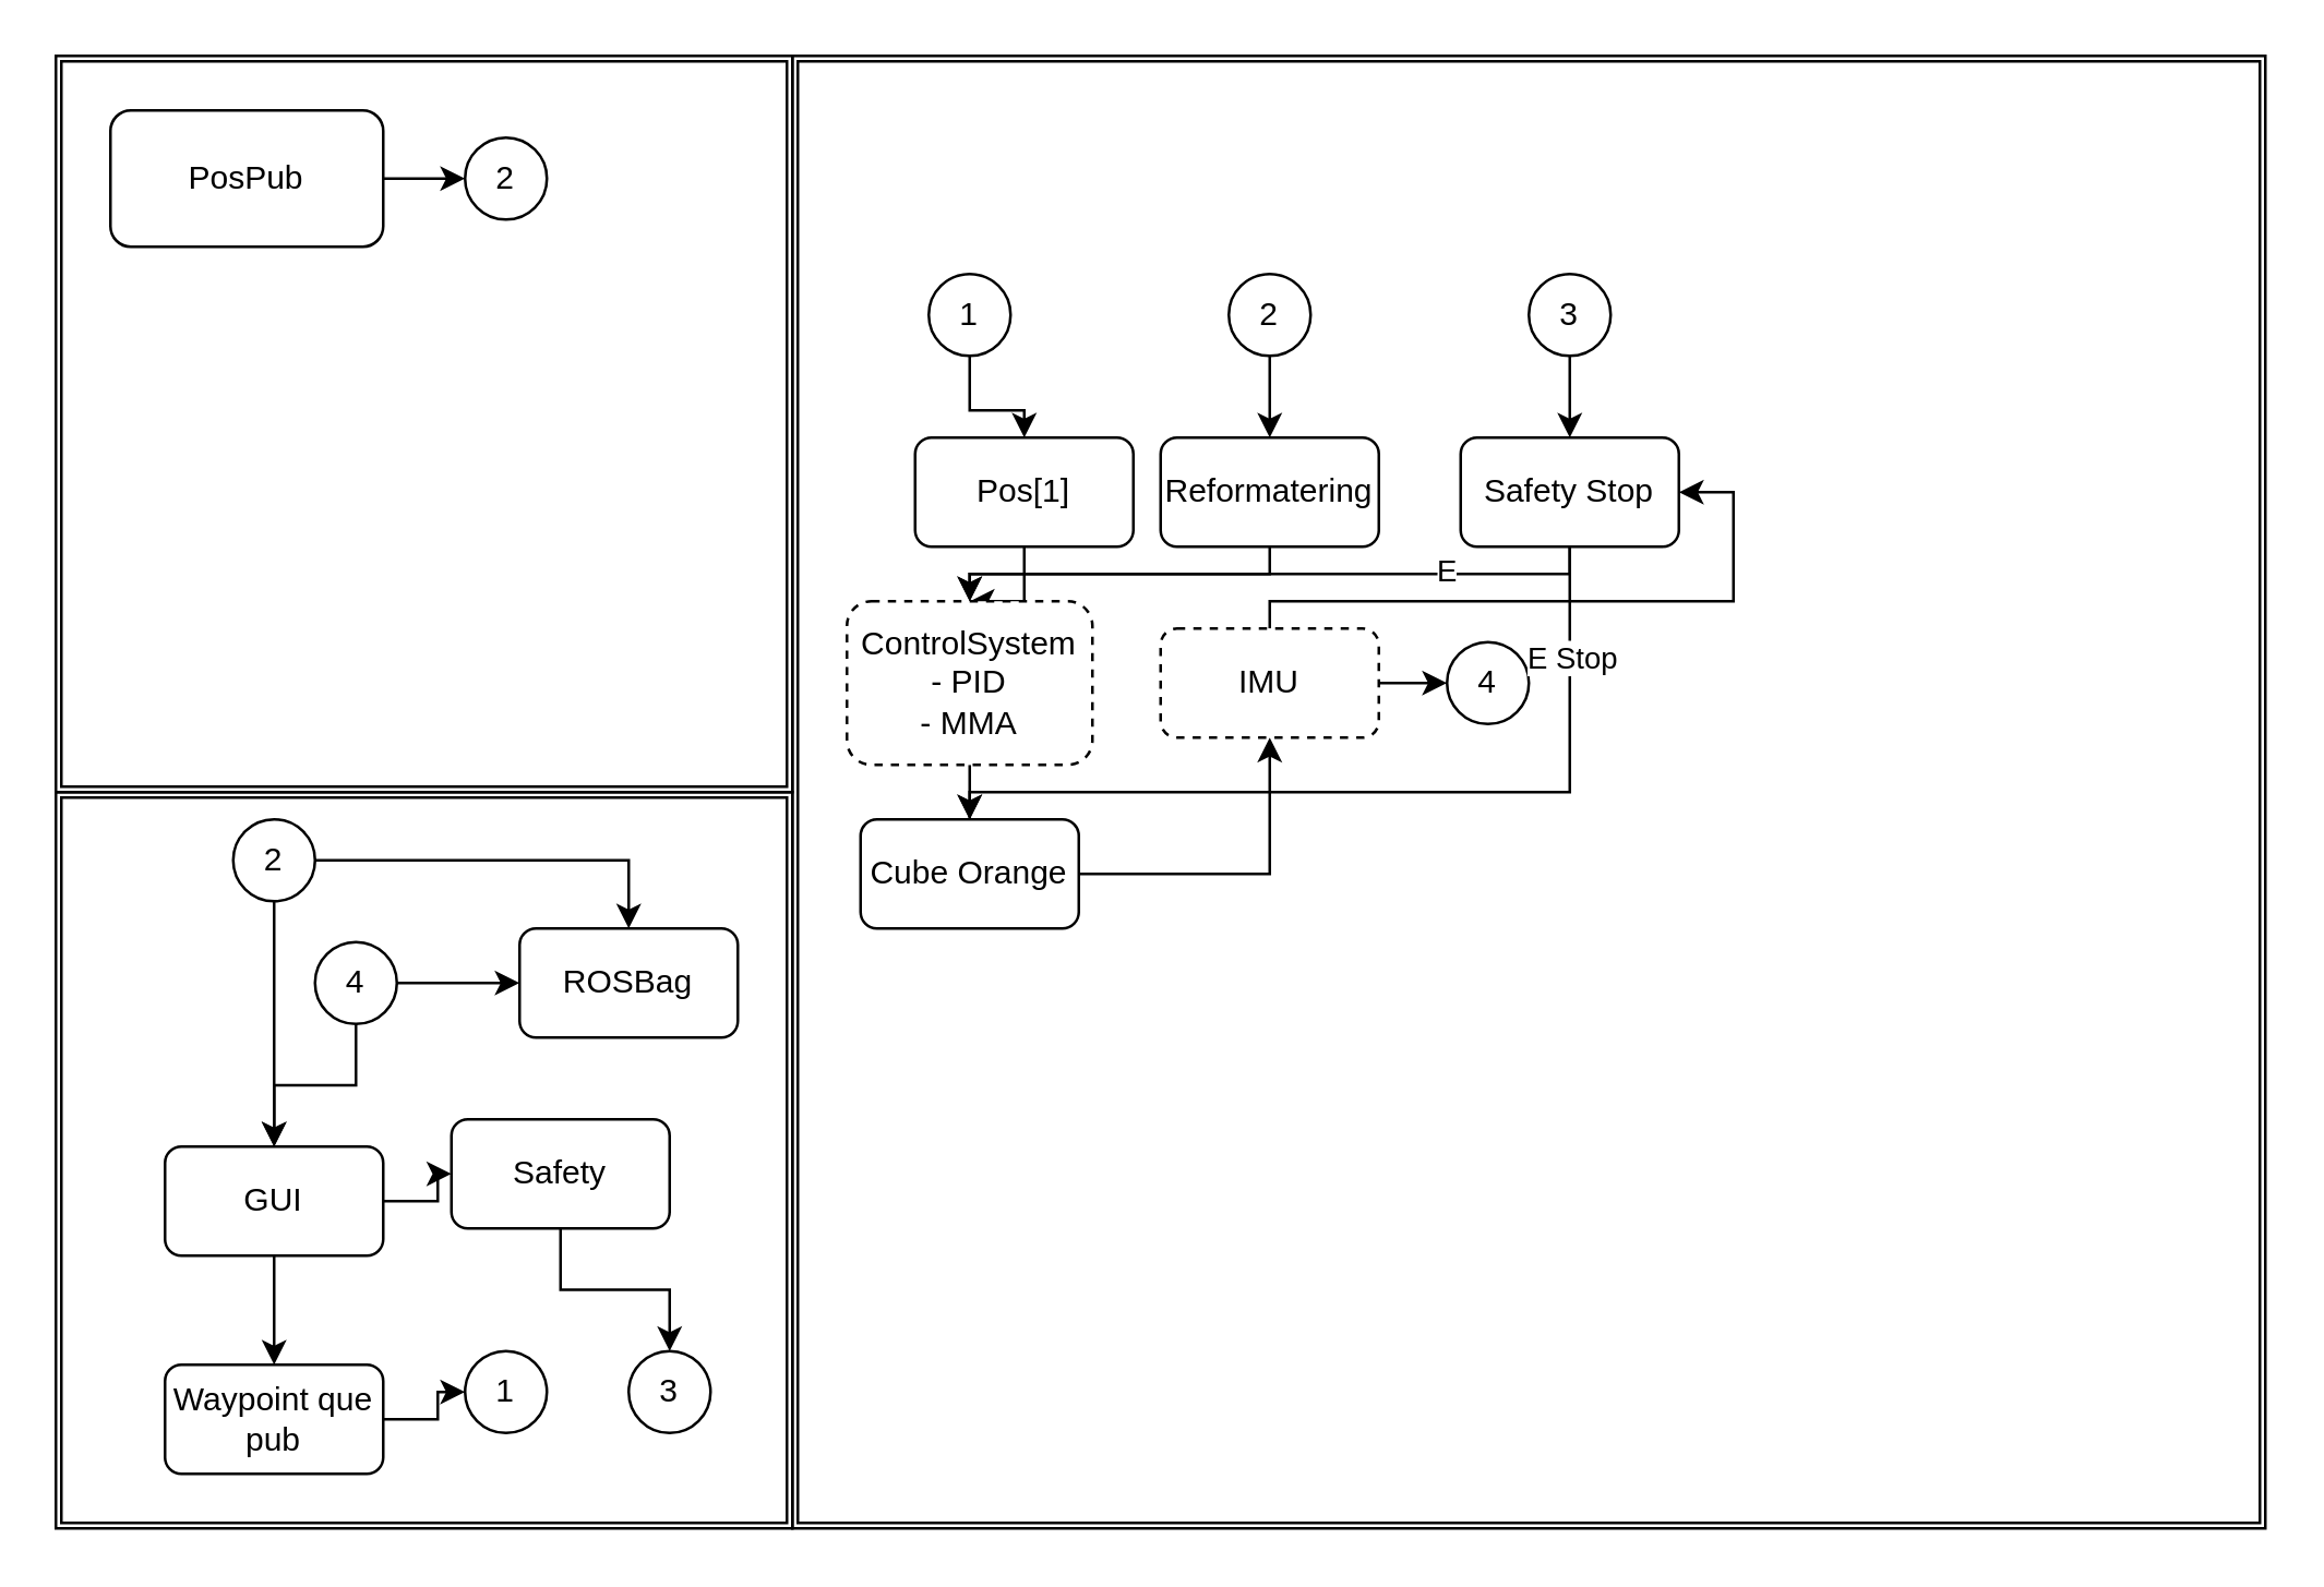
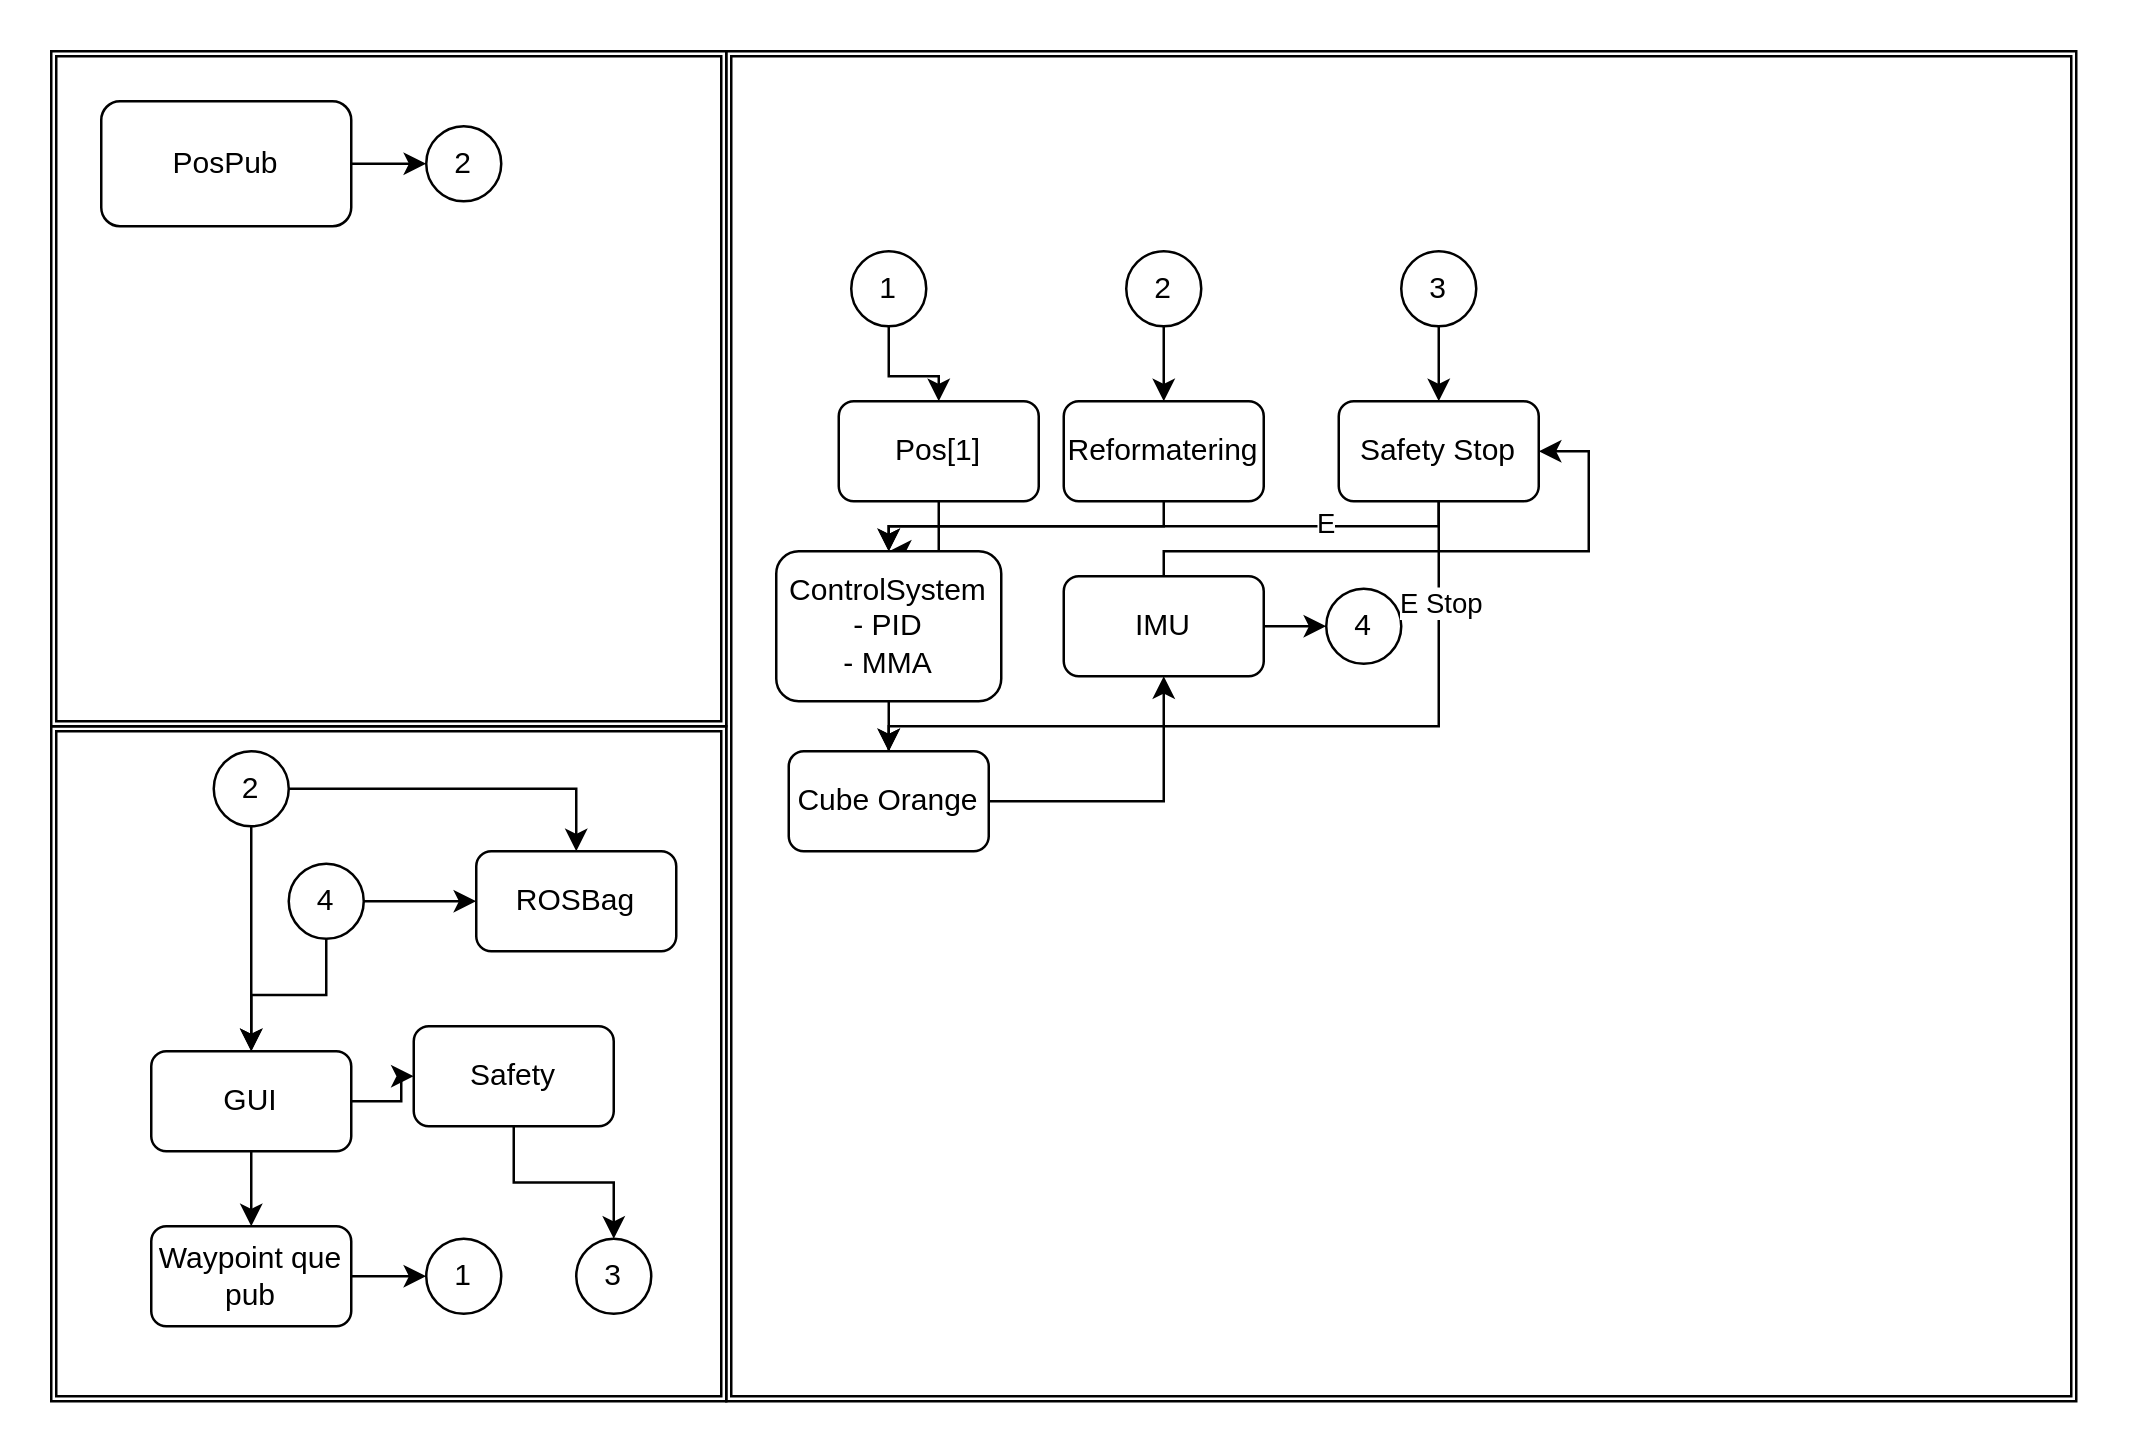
  <mxCell id="0" />
  <mxCell id="1" parent="0" />
  <mxCell id="2" value="" style="shape=ext;double=1;whiteSpace=wrap;html=1;aspect=fixed;fillColor=none;" vertex="1" parent="1"><mxGeometry x="20" y="20" width="270" height="270" as="geometry" /></mxCell>
  <mxCell id="3" value="" style="edgeStyle=orthogonalEdgeStyle;rounded=0;orthogonalLoop=1;jettySize=auto;html=1;" edge="1" parent="1" source="4" target="5"><mxGeometry relative="1" as="geometry" /></mxCell>
  <mxCell id="4" value="PosPub" style="rounded=1;whiteSpace=wrap;html=1;" vertex="1" parent="1"><mxGeometry x="40" y="40" width="100" height="50" as="geometry" /></mxCell>
  <mxCell id="5" value="2" style="ellipse;whiteSpace=wrap;html=1;aspect=fixed;" vertex="1" parent="1"><mxGeometry x="170" y="50" width="30" height="30" as="geometry" /></mxCell>
  <mxCell id="6" value="" style="shape=ext;double=1;whiteSpace=wrap;html=1;aspect=fixed;fillColor=none;" vertex="1" parent="1"><mxGeometry x="20" y="290" width="270" height="270" as="geometry" /></mxCell>
  <mxCell id="7" value="" style="shape=ext;double=1;whiteSpace=wrap;html=1;aspect=fixed;fillColor=none;" vertex="1" parent="1"><mxGeometry x="290" y="20" width="540" height="540" as="geometry" /></mxCell>
  <mxCell id="8" value="" style="edgeStyle=orthogonalEdgeStyle;rounded=0;orthogonalLoop=1;jettySize=auto;html=1;" edge="1" parent="1" source="10" target="12"><mxGeometry relative="1" as="geometry" /></mxCell>
  <mxCell id="9" value="" style="edgeStyle=orthogonalEdgeStyle;rounded=0;orthogonalLoop=1;jettySize=auto;html=1;" edge="1" parent="1" source="10" target="14"><mxGeometry relative="1" as="geometry" /></mxCell>
  <mxCell id="10" value="GUI" style="rounded=1;whiteSpace=wrap;html=1;" vertex="1" parent="1"><mxGeometry x="60" y="420" width="80" height="40" as="geometry" /></mxCell>
  <mxCell id="11" value="" style="edgeStyle=orthogonalEdgeStyle;rounded=0;orthogonalLoop=1;jettySize=auto;html=1;" edge="1" parent="1" source="12" target="22"><mxGeometry relative="1" as="geometry" /></mxCell>
- <mxCell id="12" value="Waypoint que&lt;div&gt;pub&lt;/div&gt;" style="rounded=1;whiteSpace=wrap;html=1;" vertex="1" parent="1"><mxGeometry x="60" y="500" width="80" height="40" as="geometry" /></mxCell>
+ <mxCell id="12" value="Waypoint que&lt;div&gt;pub&lt;/div&gt;" style="rounded=1;whiteSpace=wrap;html=1;" vertex="1" parent="1"><mxGeometry x="60" y="490" width="80" height="40" as="geometry" /></mxCell>
  <mxCell id="13" style="edgeStyle=orthogonalEdgeStyle;rounded=0;orthogonalLoop=1;jettySize=auto;html=1;" edge="1" parent="1" source="14" target="46"><mxGeometry relative="1" as="geometry" /></mxCell>
  <mxCell id="14" value="Safety" style="rounded=1;whiteSpace=wrap;html=1;" vertex="1" parent="1"><mxGeometry x="165" y="410" width="80" height="40" as="geometry" /></mxCell>
  <mxCell id="15" value="ROSBag" style="rounded=1;whiteSpace=wrap;html=1;" vertex="1" parent="1"><mxGeometry x="190" y="340" width="80" height="40" as="geometry" /></mxCell>
  <mxCell id="16" style="edgeStyle=orthogonalEdgeStyle;rounded=0;orthogonalLoop=1;jettySize=auto;html=1;entryX=0.5;entryY=0;entryDx=0;entryDy=0;" edge="1" parent="1" source="18" target="15"><mxGeometry relative="1" as="geometry" /></mxCell>
  <mxCell id="17" style="edgeStyle=orthogonalEdgeStyle;rounded=0;orthogonalLoop=1;jettySize=auto;html=1;" edge="1" parent="1" source="18" target="10"><mxGeometry relative="1" as="geometry" /></mxCell>
  <mxCell id="18" value="2" style="ellipse;whiteSpace=wrap;html=1;aspect=fixed;" vertex="1" parent="1"><mxGeometry x="85" y="300" width="30" height="30" as="geometry" /></mxCell>
  <mxCell id="19" style="edgeStyle=orthogonalEdgeStyle;rounded=0;orthogonalLoop=1;jettySize=auto;html=1;" edge="1" parent="1" source="21" target="15"><mxGeometry relative="1" as="geometry" /></mxCell>
  <mxCell id="20" style="edgeStyle=orthogonalEdgeStyle;rounded=0;orthogonalLoop=1;jettySize=auto;html=1;entryX=0.5;entryY=0;entryDx=0;entryDy=0;" edge="1" parent="1" source="21" target="10"><mxGeometry relative="1" as="geometry" /></mxCell>
  <mxCell id="21" value="4" style="ellipse;whiteSpace=wrap;html=1;aspect=fixed;" vertex="1" parent="1"><mxGeometry x="115" y="345" width="30" height="30" as="geometry" /></mxCell>
  <mxCell id="22" value="1" style="ellipse;whiteSpace=wrap;html=1;aspect=fixed;" vertex="1" parent="1"><mxGeometry x="170" y="495" width="30" height="30" as="geometry" /></mxCell>
  <mxCell id="23" value="" style="edgeStyle=orthogonalEdgeStyle;rounded=0;orthogonalLoop=1;jettySize=auto;html=1;" edge="1" parent="1" source="24" target="34"><mxGeometry relative="1" as="geometry" /></mxCell>
  <mxCell id="24" value="Pos[1]" style="rounded=1;whiteSpace=wrap;html=1;" vertex="1" parent="1"><mxGeometry x="335" y="160" width="80" height="40" as="geometry" /></mxCell>
  <mxCell id="25" value="" style="edgeStyle=orthogonalEdgeStyle;rounded=0;orthogonalLoop=1;jettySize=auto;html=1;" edge="1" parent="1" source="26" target="24"><mxGeometry relative="1" as="geometry" /></mxCell>
  <mxCell id="26" value="1" style="ellipse;whiteSpace=wrap;html=1;aspect=fixed;" vertex="1" parent="1"><mxGeometry x="340" y="100" width="30" height="30" as="geometry" /></mxCell>
  <mxCell id="27" value="" style="edgeStyle=orthogonalEdgeStyle;rounded=0;orthogonalLoop=1;jettySize=auto;html=1;" edge="1" parent="1" source="28" target="32"><mxGeometry relative="1" as="geometry" /></mxCell>
  <mxCell id="28" value="2" style="ellipse;whiteSpace=wrap;html=1;aspect=fixed;" vertex="1" parent="1"><mxGeometry x="450" y="100" width="30" height="30" as="geometry" /></mxCell>
  <mxCell id="29" value="" style="edgeStyle=orthogonalEdgeStyle;rounded=0;orthogonalLoop=1;jettySize=auto;html=1;" edge="1" parent="1" source="30" target="45"><mxGeometry relative="1" as="geometry" /></mxCell>
  <mxCell id="30" value="3" style="ellipse;whiteSpace=wrap;html=1;aspect=fixed;" vertex="1" parent="1"><mxGeometry x="560" y="100" width="30" height="30" as="geometry" /></mxCell>
  <mxCell id="31" style="edgeStyle=orthogonalEdgeStyle;rounded=0;orthogonalLoop=1;jettySize=auto;html=1;entryX=0.5;entryY=0;entryDx=0;entryDy=0;" edge="1" parent="1" source="32" target="34"><mxGeometry relative="1" as="geometry"><Array as="points"><mxPoint x="465" y="210" /><mxPoint x="355" y="210" /></Array></mxGeometry></mxCell>
  <mxCell id="32" value="Reformatering" style="rounded=1;whiteSpace=wrap;html=1;" vertex="1" parent="1"><mxGeometry x="425" y="160" width="80" height="40" as="geometry" /></mxCell>
  <mxCell id="33" value="" style="edgeStyle=orthogonalEdgeStyle;rounded=0;orthogonalLoop=1;jettySize=auto;html=1;" edge="1" parent="1" source="34" target="36"><mxGeometry relative="1" as="geometry" /></mxCell>
- <mxCell id="34" value="ControlSystem&lt;div&gt;- PID&lt;/div&gt;&lt;div&gt;- MMA&lt;/div&gt;" style="rounded=1;whiteSpace=wrap;html=1;dashed=1;" vertex="1" parent="1"><mxGeometry x="310" y="220" width="90" height="60" as="geometry" /></mxCell>
+ <mxCell id="34" value="ControlSystem&lt;div&gt;- PID&lt;/div&gt;&lt;div&gt;- MMA&lt;/div&gt;" style="rounded=1;whiteSpace=wrap;html=1;" vertex="1" parent="1"><mxGeometry x="310" y="220" width="90" height="60" as="geometry" /></mxCell>
  <mxCell id="35" style="edgeStyle=orthogonalEdgeStyle;rounded=0;orthogonalLoop=1;jettySize=auto;html=1;" edge="1" parent="1" source="36" target="39"><mxGeometry relative="1" as="geometry" /></mxCell>
  <mxCell id="36" value="Cube Orange" style="rounded=1;whiteSpace=wrap;html=1;" vertex="1" parent="1"><mxGeometry x="315" y="300" width="80" height="40" as="geometry" /></mxCell>
  <mxCell id="37" value="" style="edgeStyle=orthogonalEdgeStyle;rounded=0;orthogonalLoop=1;jettySize=auto;html=1;" edge="1" parent="1" source="39" target="40"><mxGeometry relative="1" as="geometry" /></mxCell>
  <mxCell id="38" style="edgeStyle=orthogonalEdgeStyle;rounded=0;orthogonalLoop=1;jettySize=auto;html=1;entryX=1;entryY=0.5;entryDx=0;entryDy=0;" edge="1" parent="1" source="39" target="45"><mxGeometry relative="1" as="geometry"><Array as="points"><mxPoint x="465" y="220" /><mxPoint x="635" y="220" /><mxPoint x="635" y="180" /></Array></mxGeometry></mxCell>
- <mxCell id="39" value="IMU" style="rounded=1;whiteSpace=wrap;html=1;dashed=1;" vertex="1" parent="1"><mxGeometry x="425" y="230" width="80" height="40" as="geometry" /></mxCell>
+ <mxCell id="39" value="IMU" style="rounded=1;whiteSpace=wrap;html=1;" vertex="1" parent="1"><mxGeometry x="425" y="230" width="80" height="40" as="geometry" /></mxCell>
  <mxCell id="40" value="4" style="ellipse;whiteSpace=wrap;html=1;aspect=fixed;" vertex="1" parent="1"><mxGeometry x="530" y="235" width="30" height="30" as="geometry" /></mxCell>
  <mxCell id="41" style="edgeStyle=orthogonalEdgeStyle;rounded=0;orthogonalLoop=1;jettySize=auto;html=1;" edge="1" parent="1" source="45" target="36"><mxGeometry relative="1" as="geometry"><Array as="points"><mxPoint x="575" y="290" /><mxPoint x="355" y="290" /></Array></mxGeometry></mxCell>
  <mxCell id="42" value="E Stop" style="edgeLabel;html=1;align=center;verticalAlign=middle;resizable=0;points=[];" vertex="1" connectable="0" parent="41"><mxGeometry x="-0.749" relative="1" as="geometry"><mxPoint as="offset" /></mxGeometry></mxCell>
  <mxCell id="43" style="edgeStyle=orthogonalEdgeStyle;rounded=0;orthogonalLoop=1;jettySize=auto;html=1;" edge="1" parent="1" source="45" target="34"><mxGeometry relative="1" as="geometry"><Array as="points"><mxPoint x="575" y="210" /><mxPoint x="355" y="210" /></Array></mxGeometry></mxCell>
  <mxCell id="44" value="E" style="edgeLabel;html=1;align=center;verticalAlign=middle;resizable=0;points=[];" vertex="1" connectable="0" parent="43"><mxGeometry x="-0.533" y="-2" relative="1" as="geometry"><mxPoint as="offset" /></mxGeometry></mxCell>
  <mxCell id="45" value="Safety Stop" style="rounded=1;whiteSpace=wrap;html=1;" vertex="1" parent="1"><mxGeometry x="535" y="160" width="80" height="40" as="geometry" /></mxCell>
  <mxCell id="46" value="3" style="ellipse;whiteSpace=wrap;html=1;aspect=fixed;" vertex="1" parent="1"><mxGeometry x="230" y="495" width="30" height="30" as="geometry" /></mxCell>
